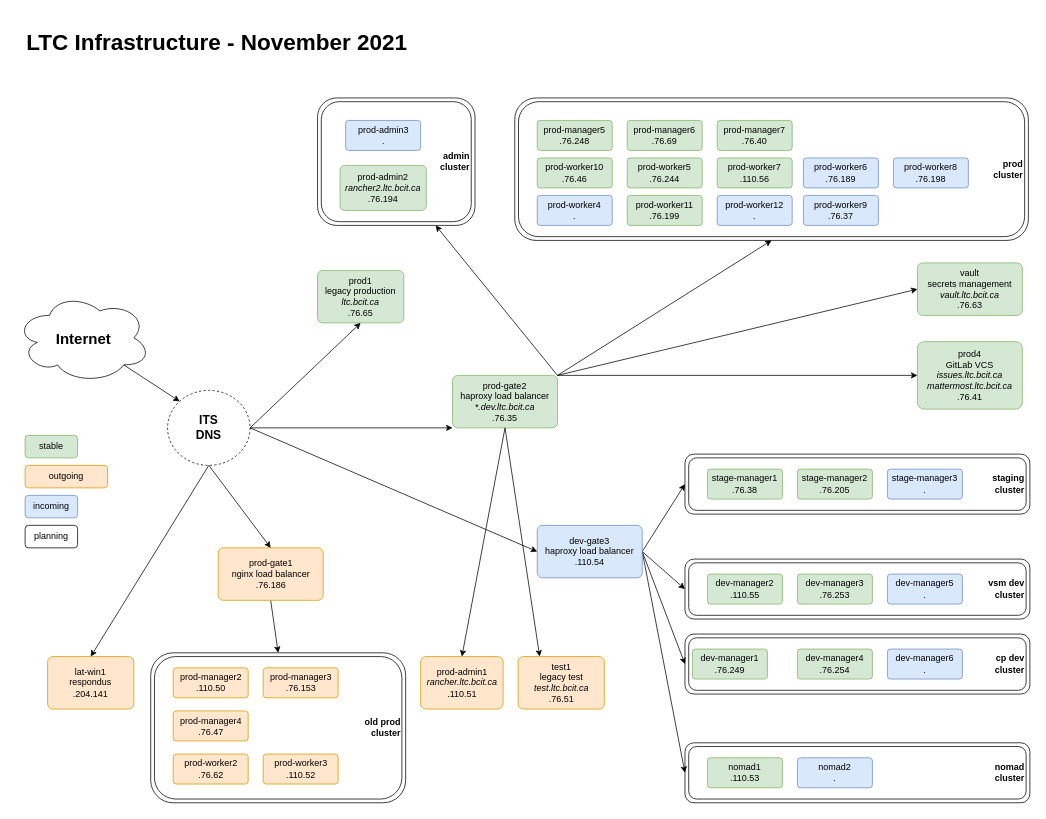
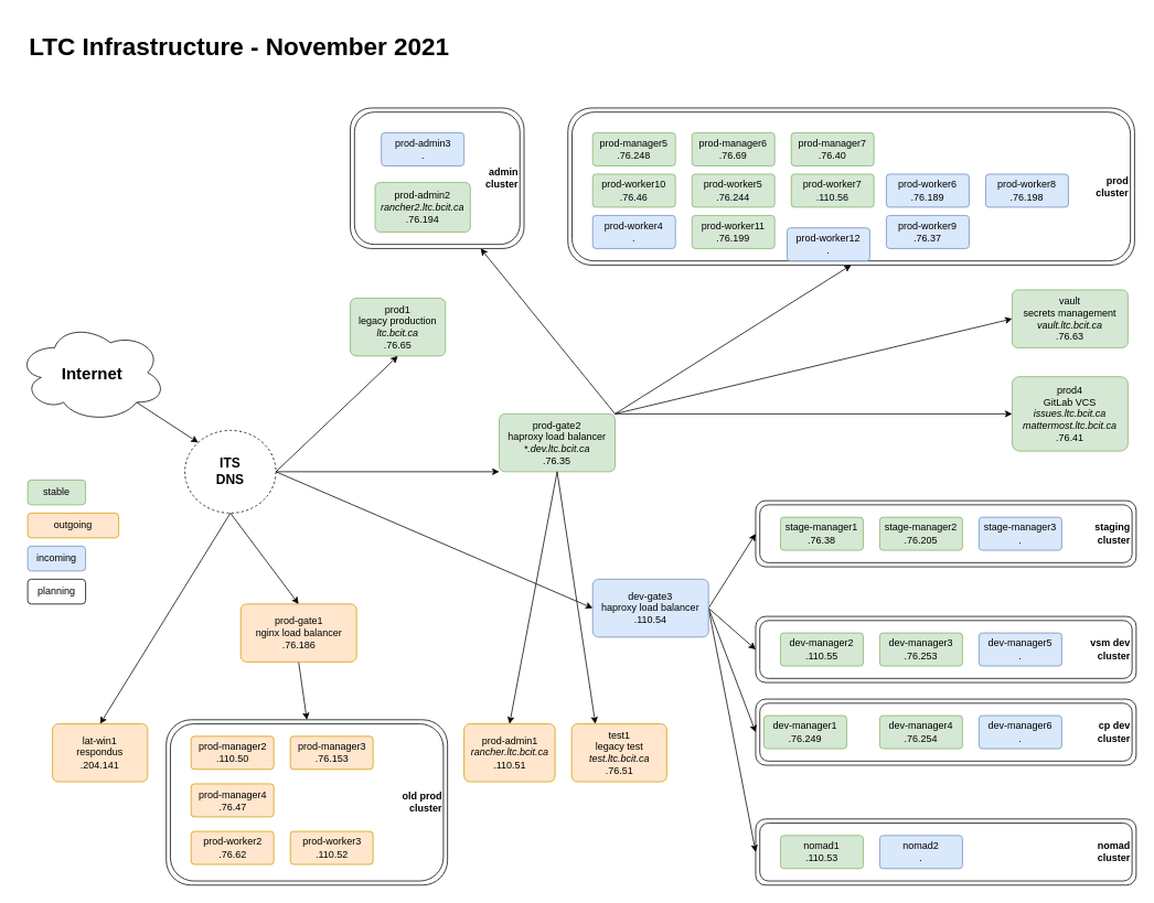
  <mxCell id="0" />
  <mxCell id="1" parent="0" />
  <mxCell id="2" value="&lt;b&gt;cp dev&lt;br&gt;cluster&lt;/b&gt;" style="shape=ext;margin=3;double=1;whiteSpace=wrap;html=1;align=right;fillColor=none;rounded=1;" parent="1" vertex="1"><mxGeometry x="913" y="845" width="460" height="80" as="geometry" /></mxCell>
  <mxCell id="3" value="&lt;b&gt;vsm dev&lt;br&gt;cluster&lt;/b&gt;" style="shape=ext;margin=3;double=1;whiteSpace=wrap;html=1;align=right;fillColor=none;rounded=1;" parent="1" vertex="1"><mxGeometry x="913" y="745" width="460" height="80" as="geometry" /></mxCell>
  <mxCell id="4" value="&lt;b&gt;prod&lt;br&gt;cluster&lt;/b&gt;" style="shape=ext;margin=3;double=1;whiteSpace=wrap;html=1;align=right;fillColor=none;rounded=1;" parent="1" vertex="1"><mxGeometry x="686" y="130" width="685" height="190" as="geometry" /></mxCell>
  <mxCell id="5" value="&lt;b&gt;staging&lt;br&gt;cluster&lt;/b&gt;" style="shape=ext;margin=3;double=1;whiteSpace=wrap;html=1;align=right;fillColor=none;rounded=1;" parent="1" vertex="1"><mxGeometry x="913" y="605" width="460" height="80" as="geometry" /></mxCell>
  <mxCell id="6" style="rounded=0;orthogonalLoop=1;jettySize=auto;html=1;exitX=0.8;exitY=0.8;exitDx=0;exitDy=0;exitPerimeter=0;entryX=0;entryY=0;entryDx=0;entryDy=0;" parent="1" source="7" target="57" edge="1"><mxGeometry relative="1" as="geometry"><mxPoint x="263" y="445" as="targetPoint" /></mxGeometry></mxCell>
  <mxCell id="7" value="&lt;b&gt;&lt;font style=&quot;font-size: 20px&quot;&gt;Internet&lt;/font&gt;&lt;/b&gt;" style="ellipse;shape=cloud;whiteSpace=wrap;html=1;align=center;" parent="1" vertex="1"><mxGeometry x="20.5" y="390" width="180" height="120" as="geometry" /></mxCell>
  <mxCell id="8" style="edgeStyle=none;orthogonalLoop=1;jettySize=auto;html=1;exitX=1;exitY=0;exitDx=0;exitDy=0;entryX=0.75;entryY=1;entryDx=0;entryDy=0;" parent="1" source="12" target="32" edge="1"><mxGeometry relative="1" as="geometry" /></mxCell>
  <mxCell id="9" style="edgeStyle=none;orthogonalLoop=1;jettySize=auto;html=1;exitX=1;exitY=0;exitDx=0;exitDy=0;entryX=0.5;entryY=1;entryDx=0;entryDy=0;" parent="1" source="12" target="4" edge="1"><mxGeometry relative="1" as="geometry" /></mxCell>
  <mxCell id="10" style="edgeStyle=none;orthogonalLoop=1;jettySize=auto;html=1;exitX=1;exitY=0.5;exitDx=0;exitDy=0;entryX=0;entryY=0.5;entryDx=0;entryDy=0;" parent="1" source="16" target="5" edge="1"><mxGeometry relative="1" as="geometry" /></mxCell>
  <mxCell id="11" style="edgeStyle=none;orthogonalLoop=1;jettySize=auto;html=1;exitX=1;exitY=0;exitDx=0;exitDy=0;entryX=0;entryY=0.5;entryDx=0;entryDy=0;" parent="1" source="12" target="31" edge="1"><mxGeometry relative="1" as="geometry" /></mxCell>
  <mxCell id="12" value="prod-gate2&lt;br&gt;haproxy load balancer&lt;br&gt;&lt;i&gt;*.dev.ltc.bcit.ca&lt;br&gt;&lt;/i&gt;.76.35" style="rounded=1;arcSize=10;whiteSpace=wrap;html=1;align=center;fillColor=#d5e8d4;strokeColor=#82b366;" parent="1" vertex="1"><mxGeometry y="500" width="140" height="70" as="geometry" x="603" /></mxCell>
  <mxCell id="13" style="edgeStyle=none;orthogonalLoop=1;jettySize=auto;html=1;exitX=1;exitY=0.5;exitDx=0;exitDy=0;entryX=0;entryY=0.5;entryDx=0;entryDy=0;" parent="1" source="16" target="3" edge="1"><mxGeometry relative="1" as="geometry" /></mxCell>
  <mxCell id="14" style="edgeStyle=none;orthogonalLoop=1;jettySize=auto;html=1;exitX=1;exitY=0.5;exitDx=0;exitDy=0;entryX=0;entryY=0.5;entryDx=0;entryDy=0;" parent="1" source="16" target="2" edge="1"><mxGeometry relative="1" as="geometry" /></mxCell>
  <mxCell id="15" style="edgeStyle=none;orthogonalLoop=1;jettySize=auto;html=1;exitX=1;exitY=0.5;exitDx=0;exitDy=0;entryX=0;entryY=0.5;entryDx=0;entryDy=0;" parent="1" source="16" target="37" edge="1"><mxGeometry relative="1" as="geometry" /></mxCell>
  <mxCell id="16" value="dev-gate3&lt;br&gt;haproxy load balancer&lt;br&gt;.110.54" style="rounded=1;arcSize=10;whiteSpace=wrap;html=1;align=center;fillColor=#dae8fc;strokeColor=#6c8ebf;" parent="1" vertex="1"><mxGeometry x="716" y="700" width="140" height="70" as="geometry" /></mxCell>
  <mxCell id="17" value="prod-manager5&lt;br&gt;.76.248" style="rounded=1;arcSize=10;whiteSpace=wrap;html=1;align=center;fillColor=#d5e8d4;strokeColor=#82b366;" parent="1" vertex="1"><mxGeometry x="716" y="160" width="100" height="40" as="geometry" /></mxCell>
  <mxCell id="18" value="prod-manager6&lt;br&gt;.76.69" style="rounded=1;arcSize=10;whiteSpace=wrap;html=1;align=center;fillColor=#d5e8d4;strokeColor=#82b366;" parent="1" vertex="1"><mxGeometry x="836" y="160" width="100" height="40" as="geometry" /></mxCell>
  <mxCell id="19" value="prod-manager7&lt;br&gt;.76.40" style="rounded=1;arcSize=10;whiteSpace=wrap;html=1;align=center;fillColor=#d5e8d4;strokeColor=#82b366;" parent="1" vertex="1"><mxGeometry x="956" y="160" width="100" height="40" as="geometry" /></mxCell>
  <mxCell id="20" value="prod-worker5&lt;br&gt;.76.244" style="rounded=1;arcSize=10;whiteSpace=wrap;html=1;align=center;fillColor=#d5e8d4;strokeColor=#82b366;" parent="1" vertex="1"><mxGeometry x="836" y="210" width="100" height="40" as="geometry" /></mxCell>
  <mxCell id="21" value="prod-worker7&lt;br&gt;.110.56" style="rounded=1;arcSize=10;whiteSpace=wrap;html=1;align=center;fillColor=#d5e8d4;strokeColor=#82b366;" parent="1" vertex="1"><mxGeometry x="956" y="210" width="100" height="40" as="geometry" /></mxCell>
  <mxCell id="22" value="prod-worker10&lt;br&gt;.76.46" style="rounded=1;arcSize=10;whiteSpace=wrap;html=1;align=center;fillColor=#d5e8d4;strokeColor=#82b366;" parent="1" vertex="1"><mxGeometry x="716" y="210" width="100" height="40" as="geometry" /></mxCell>
  <mxCell id="23" value="prod-worker11&lt;br&gt;.76.199" style="rounded=1;arcSize=10;whiteSpace=wrap;html=1;align=center;fillColor=#d5e8d4;strokeColor=#82b366;" parent="1" vertex="1"><mxGeometry x="836" y="260" width="100" height="40" as="geometry" /></mxCell>
  <mxCell id="24" value="stage-manager1&lt;br&gt;.76.38" style="rounded=1;arcSize=10;whiteSpace=wrap;html=1;align=center;fillColor=#d5e8d4;strokeColor=#82b366;" parent="1" vertex="1"><mxGeometry x="943" y="625" width="100" height="40" as="geometry" /></mxCell>
  <mxCell id="25" value="stage-manager2&lt;br&gt;.76.205" style="rounded=1;arcSize=10;whiteSpace=wrap;html=1;align=center;fillColor=#d5e8d4;strokeColor=#82b366;" parent="1" vertex="1"><mxGeometry x="1063" y="625" width="100" height="40" as="geometry" /></mxCell>
  <mxCell id="26" value="dev-manager2&lt;br&gt;.110.55" style="rounded=1;arcSize=10;whiteSpace=wrap;html=1;align=center;fillColor=#d5e8d4;strokeColor=#82b366;" parent="1" vertex="1"><mxGeometry x="943" y="765" width="100" height="40" as="geometry" /></mxCell>
  <mxCell id="27" value="dev-manager3&lt;br&gt;.76.253" style="rounded=1;arcSize=10;whiteSpace=wrap;html=1;align=center;fillColor=#d5e8d4;strokeColor=#82b366;" parent="1" vertex="1"><mxGeometry x="1063" y="765" width="100" height="40" as="geometry" /></mxCell>
  <mxCell id="28" value="dev-manager1&lt;br&gt;.76.249" style="rounded=1;arcSize=10;whiteSpace=wrap;html=1;align=center;fillColor=#d5e8d4;strokeColor=#82b366;" parent="1" vertex="1"><mxGeometry x="923" y="865" width="100" height="40" as="geometry" /></mxCell>
  <mxCell id="29" value="dev-manager4&lt;br&gt;.76.254" style="rounded=1;arcSize=10;whiteSpace=wrap;html=1;align=center;fillColor=#d5e8d4;strokeColor=#82b366;" parent="1" vertex="1"><mxGeometry x="1063" y="865" width="100" height="40" as="geometry" /></mxCell>
  <mxCell id="30" value="prod4&lt;br&gt;GitLab VCS&lt;br&gt;&lt;i&gt;issues.ltc.bcit.ca&lt;br&gt;mattermost.ltc.bcit.ca&lt;br&gt;&lt;/i&gt;.76.41" style="rounded=1;arcSize=10;whiteSpace=wrap;html=1;align=center;fillColor=#d5e8d4;strokeColor=#82b366;" parent="1" vertex="1"><mxGeometry x="1223" y="455" width="140" height="90" as="geometry" /></mxCell>
  <mxCell id="31" value="vault&lt;br&gt;secrets management&lt;br&gt;&lt;i&gt;vault.ltc.bcit.ca&lt;br&gt;&lt;/i&gt;.76.63" style="rounded=1;arcSize=10;whiteSpace=wrap;html=1;align=center;fillColor=#d5e8d4;strokeColor=#82b366;" parent="1" vertex="1"><mxGeometry x="1223" y="350" width="140" height="70" as="geometry" /></mxCell>
  <mxCell id="32" value="&lt;b&gt;admin&lt;br&gt;cluster&lt;/b&gt;" style="shape=ext;margin=3;double=1;whiteSpace=wrap;html=1;align=right;fillColor=none;rounded=1;" parent="1" vertex="1"><mxGeometry x="423" y="130" width="210" height="170" as="geometry" /></mxCell>
  <mxCell id="33" value="prod-admin2&lt;br&gt;&lt;i&gt;rancher2.ltc.bcit.ca&lt;br&gt;&lt;/i&gt;.76.194" style="rounded=1;arcSize=10;whiteSpace=wrap;html=1;align=center;fillColor=#d5e8d4;strokeColor=#82b366;" parent="1" vertex="1"><mxGeometry x="453" y="220" width="115" height="60" as="geometry" /></mxCell>
  <mxCell id="34" value="prod-worker6&lt;br&gt;.76.189" style="rounded=1;arcSize=10;whiteSpace=wrap;html=1;align=center;fillColor=#dae8fc;strokeColor=#6c8ebf;" parent="1" vertex="1"><mxGeometry x="1071" y="210" width="100" height="40" as="geometry" /></mxCell>
  <mxCell id="35" value="prod-worker8&lt;br&gt;.76.198" style="rounded=1;arcSize=10;whiteSpace=wrap;html=1;align=center;fillColor=#dae8fc;strokeColor=#6c8ebf;" parent="1" vertex="1"><mxGeometry x="1191" y="210" width="100" height="40" as="geometry" /></mxCell>
  <mxCell id="36" value="prod-worker9&lt;br&gt;.76.37" style="rounded=1;arcSize=10;whiteSpace=wrap;html=1;align=center;fillColor=#dae8fc;strokeColor=#6c8ebf;" parent="1" vertex="1"><mxGeometry x="1071" y="260" width="100" height="40" as="geometry" /></mxCell>
  <mxCell id="37" value="&lt;b&gt;nomad&lt;br&gt;cluster&lt;/b&gt;" style="shape=ext;margin=3;double=1;whiteSpace=wrap;html=1;align=right;fillColor=none;rounded=1;" parent="1" vertex="1"><mxGeometry x="913" y="990" width="460" height="80" as="geometry" /></mxCell>
  <mxCell id="38" value="nomad1&lt;br&gt;.110.53" style="rounded=1;arcSize=10;whiteSpace=wrap;html=1;align=center;fillColor=#d5e8d4;strokeColor=#82b366;" parent="1" vertex="1"><mxGeometry x="943" y="1010" width="100" height="40" as="geometry" /></mxCell>
  <mxCell id="39" style="edgeStyle=none;orthogonalLoop=1;jettySize=auto;html=1;exitX=0.5;exitY=1;exitDx=0;exitDy=0;strokeWidth=1;strokeColor=#000000;" parent="1" source="41" edge="1"><mxGeometry relative="1" as="geometry"><mxPoint x="370.5" y="870" as="targetPoint" /></mxGeometry></mxCell>
  <mxCell id="40" style="edgeStyle=none;orthogonalLoop=1;jettySize=auto;html=1;exitX=0.5;exitY=1;exitDx=0;exitDy=0;entryX=0.5;entryY=0;entryDx=0;entryDy=0;" parent="1" source="12" target="48" edge="1"><mxGeometry relative="1" as="geometry"><mxPoint x="755.5" y="980" as="targetPoint" /></mxGeometry></mxCell>
  <mxCell id="41" value="prod-gate1&lt;br&gt;nginx load balancer&lt;br&gt;.76.186" style="rounded=1;arcSize=10;whiteSpace=wrap;html=1;align=center;fillColor=#ffe6cc;strokeColor=#d79b00;" parent="1" vertex="1"><mxGeometry x="290.5" y="730" width="140" height="70" as="geometry" /></mxCell>
  <mxCell id="42" value="&lt;b&gt;old prod&lt;br&gt;cluster&lt;/b&gt;" style="shape=ext;margin=3;double=1;whiteSpace=wrap;html=1;align=right;fillColor=none;rounded=1;" parent="1" vertex="1"><mxGeometry x="200.5" y="870" width="340" height="200" as="geometry" /></mxCell>
  <mxCell id="43" value="prod-manager2&lt;br&gt;.110.50" style="rounded=1;arcSize=10;whiteSpace=wrap;html=1;align=center;fillColor=#ffe6cc;strokeColor=#d79b00;" parent="1" vertex="1"><mxGeometry x="230.5" y="890" width="100" height="40" as="geometry" /></mxCell>
  <mxCell id="44" value="prod-manager3&lt;br&gt;.76.153" style="rounded=1;arcSize=10;whiteSpace=wrap;html=1;align=center;fillColor=#ffe6cc;strokeColor=#d79b00;" parent="1" vertex="1"><mxGeometry x="350.5" y="890" width="100" height="40" as="geometry" /></mxCell>
  <mxCell id="45" value="prod-manager4&lt;br&gt;.76.47" style="rounded=1;arcSize=10;whiteSpace=wrap;html=1;align=center;fillColor=#ffe6cc;strokeColor=#d79b00;" parent="1" vertex="1"><mxGeometry x="230.5" y="947.5" width="100" height="40" as="geometry" /></mxCell>
  <mxCell id="46" value="prod-worker2&lt;br&gt;.76.62" style="rounded=1;arcSize=10;whiteSpace=wrap;html=1;align=center;fillColor=#ffe6cc;strokeColor=#d79b00;" parent="1" vertex="1"><mxGeometry x="230.5" y="1005" width="100" height="40" as="geometry" /></mxCell>
  <mxCell id="47" value="prod-worker3&lt;br&gt;.110.52" style="rounded=1;arcSize=10;whiteSpace=wrap;html=1;align=center;fillColor=#ffe6cc;strokeColor=#d79b00;" parent="1" vertex="1"><mxGeometry x="350.5" y="1005" width="100" height="40" as="geometry" /></mxCell>
  <mxCell id="48" value="prod-admin1&lt;br&gt;&lt;i&gt;rancher.ltc.bcit.ca&lt;br&gt;&lt;/i&gt;.110.51" style="rounded=1;arcSize=10;whiteSpace=wrap;html=1;align=center;verticalAlign=middle;fillColor=#ffe6cc;strokeColor=#d79b00;" parent="1" vertex="1"><mxGeometry x="560.5" y="875" width="110" height="70" as="geometry" /></mxCell>
  <mxCell id="49" value="lat-win1&lt;br&gt;respondus&lt;br&gt;.204.141" style="rounded=1;arcSize=10;whiteSpace=wrap;html=1;align=center;fillColor=#ffe6cc;strokeColor=#d79b00;" parent="1" vertex="1"><mxGeometry x="63" y="875" width="115" height="70" as="geometry" /></mxCell>
  <mxCell id="50" value="prod1&lt;br&gt;legacy production&lt;br&gt;&lt;i&gt;ltc.bcit.ca&lt;br&gt;&lt;/i&gt;.76.65" style="rounded=1;arcSize=10;whiteSpace=wrap;html=1;align=center;fillColor=#d5e8d4;strokeColor=#82b366;" parent="1" vertex="1"><mxGeometry x="423" y="360" width="115" height="70" as="geometry" /></mxCell>
  <mxCell id="51" style="edgeStyle=none;orthogonalLoop=1;jettySize=auto;html=1;entryX=0;entryY=1;entryDx=0;entryDy=0;exitX=1;exitY=0.5;exitDx=0;exitDy=0;strokeWidth=1;strokeColor=#000000;" parent="1" source="57" target="12" edge="1"><mxGeometry relative="1" as="geometry"><mxPoint x="423" y="500" as="sourcePoint" /><mxPoint x="606.98" y="412.03" as="targetPoint" /></mxGeometry></mxCell>
  <mxCell id="52" style="edgeStyle=none;orthogonalLoop=1;jettySize=auto;html=1;entryX=0;entryY=0.5;entryDx=0;entryDy=0;exitX=1;exitY=0.5;exitDx=0;exitDy=0;" parent="1" source="57" target="16" edge="1"><mxGeometry relative="1" as="geometry" /></mxCell>
  <mxCell id="53" style="edgeStyle=none;orthogonalLoop=1;jettySize=auto;html=1;entryX=0.5;entryY=1;entryDx=0;entryDy=0;exitX=1;exitY=0.5;exitDx=0;exitDy=0;" parent="1" source="57" target="50" edge="1"><mxGeometry relative="1" as="geometry"><mxPoint x="683" y="400" as="sourcePoint" /><mxPoint x="1173" y="445" as="targetPoint" /></mxGeometry></mxCell>
  <mxCell id="54" style="edgeStyle=none;orthogonalLoop=1;jettySize=auto;html=1;entryX=0.25;entryY=0;entryDx=0;entryDy=0;exitX=0.5;exitY=1;exitDx=0;exitDy=0;" parent="1" source="12" target="58" edge="1"><mxGeometry relative="1" as="geometry" /></mxCell>
  <mxCell id="55" style="edgeStyle=none;orthogonalLoop=1;jettySize=auto;html=1;exitX=0.5;exitY=1;exitDx=0;exitDy=0;entryX=0.5;entryY=0;entryDx=0;entryDy=0;" parent="1" source="57" target="49" edge="1"><mxGeometry relative="1" as="geometry" /></mxCell>
  <mxCell id="56" style="edgeStyle=none;orthogonalLoop=1;jettySize=auto;html=1;entryX=0;entryY=0.5;entryDx=0;entryDy=0;exitX=1;exitY=0;exitDx=0;exitDy=0;" parent="1" source="12" target="30" edge="1"><mxGeometry relative="1" as="geometry"><mxPoint x="503" y="610" as="sourcePoint" /></mxGeometry></mxCell>
  <mxCell id="57" value="&lt;b style=&quot;font-size: 16px&quot;&gt;ITS&lt;br&gt;DNS&lt;/b&gt;" style="ellipse;whiteSpace=wrap;html=1;align=center;dashed=1;rounded=1;fillColor=none;" parent="1" vertex="1"><mxGeometry x="223" y="520" width="110" height="100" as="geometry" /></mxCell>
  <mxCell id="58" value="test1&lt;br&gt;legacy test&lt;br&gt;&lt;i&gt;test.ltc.bcit.ca&lt;br&gt;&lt;/i&gt;.76.51" style="rounded=1;arcSize=10;whiteSpace=wrap;html=1;align=center;fillColor=#ffe6cc;strokeColor=#d79b00;" parent="1" vertex="1"><mxGeometry x="690.5" y="875" width="115" height="70" as="geometry" /></mxCell>
  <mxCell id="59" value="prod-admin3&lt;br&gt;." style="rounded=1;arcSize=10;whiteSpace=wrap;html=1;align=center;fillColor=#dae8fc;strokeColor=#6c8ebf;" parent="1" vertex="1"><mxGeometry x="460.5" y="160" width="100" height="40" as="geometry" /></mxCell>
  <mxCell id="60" value="stage-manager3&lt;br&gt;." style="rounded=1;arcSize=10;whiteSpace=wrap;html=1;align=center;fillColor=#dae8fc;strokeColor=#6c8ebf;" parent="1" vertex="1"><mxGeometry x="1183" y="625" width="100" height="40" as="geometry" /></mxCell>
  <mxCell id="61" value="nomad2&lt;br&gt;." style="rounded=1;arcSize=10;whiteSpace=wrap;html=1;align=center;fillColor=#dae8fc;strokeColor=#6c8ebf;" parent="1" vertex="1"><mxGeometry x="1063" y="1010" width="100" height="40" as="geometry" /></mxCell>
- <mxCell id="62" value="prod-worker12&lt;br&gt;." style="rounded=1;arcSize=10;whiteSpace=wrap;html=1;align=center;fillColor=#dae8fc;strokeColor=#6c8ebf;" parent="1" vertex="1"><mxGeometry x="956" y="260" width="100" height="40" as="geometry" /></mxCell>
+ <mxCell id="62" value="prod-worker12&lt;br&gt;." style="rounded=1;arcSize=10;whiteSpace=wrap;html=1;align=center;fillColor=#dae8fc;strokeColor=#6c8ebf;" parent="1" vertex="1"><mxGeometry x="951" y="275" width="100" height="40" as="geometry" /></mxCell>
  <mxCell id="63" value="prod-worker4&lt;br&gt;." style="rounded=1;arcSize=10;whiteSpace=wrap;html=1;align=center;fillColor=#dae8fc;strokeColor=#6c8ebf;" parent="1" vertex="1"><mxGeometry x="716" y="260" width="100" height="40" as="geometry" /></mxCell>
  <mxCell id="64" value="outgoing" style="whiteSpace=wrap;html=1;align=center;rounded=1;fillColor=#ffe6cc;strokeColor=#d79b00;" parent="1" vertex="1"><mxGeometry x="33" y="620" width="110" height="30" as="geometry" /></mxCell>
  <mxCell id="65" value="stable" style="whiteSpace=wrap;html=1;align=center;rounded=1;fillColor=#d5e8d4;strokeColor=#82b366;" parent="1" vertex="1"><mxGeometry x="33" y="580" width="70" height="30" as="geometry" /></mxCell>
  <mxCell id="66" value="incoming" style="whiteSpace=wrap;html=1;align=center;rounded=1;fillColor=#dae8fc;strokeColor=#6c8ebf;" parent="1" vertex="1"><mxGeometry x="33" y="660" width="70" height="30" as="geometry" /></mxCell>
  <mxCell id="67" value="planning" style="whiteSpace=wrap;html=1;align=center;rounded=1;" parent="1" vertex="1"><mxGeometry x="33" y="700" width="70" height="30" as="geometry" /></mxCell>
  <mxCell id="68" value="&lt;font style=&quot;font-size: 30px&quot;&gt;&lt;b&gt;LTC Infrastructure - November 2021&lt;/b&gt;&lt;/font&gt;" style="text;html=1;strokeColor=none;fillColor=none;align=left;verticalAlign=middle;whiteSpace=wrap;rounded=0;" parent="1" vertex="1"><mxGeometry x="33" y="20" width="700" height="70" as="geometry" /></mxCell>
  <mxCell id="69" value="dev-manager5&lt;br&gt;." style="rounded=1;arcSize=10;whiteSpace=wrap;html=1;align=center;fillColor=#dae8fc;strokeColor=#6c8ebf;" parent="1" vertex="1"><mxGeometry x="1183" y="765" width="100" height="40" as="geometry" /></mxCell>
  <mxCell id="70" value="dev-manager6&lt;br&gt;." style="rounded=1;arcSize=10;whiteSpace=wrap;html=1;align=center;fillColor=#dae8fc;strokeColor=#6c8ebf;" parent="1" vertex="1"><mxGeometry x="1183" y="865" width="100" height="40" as="geometry" /></mxCell>
  <mxCell id="71" style="edgeStyle=none;orthogonalLoop=1;jettySize=auto;html=1;exitX=0.5;exitY=1;exitDx=0;exitDy=0;strokeWidth=1;strokeColor=#000000;entryX=0.5;entryY=0;entryDx=0;entryDy=0;" edge="1" parent="1" source="57" target="41"><mxGeometry relative="1" as="geometry"><mxPoint x="440.5" y="645" as="sourcePoint" /><mxPoint x="450.5" y="715" as="targetPoint" /></mxGeometry></mxCell>
